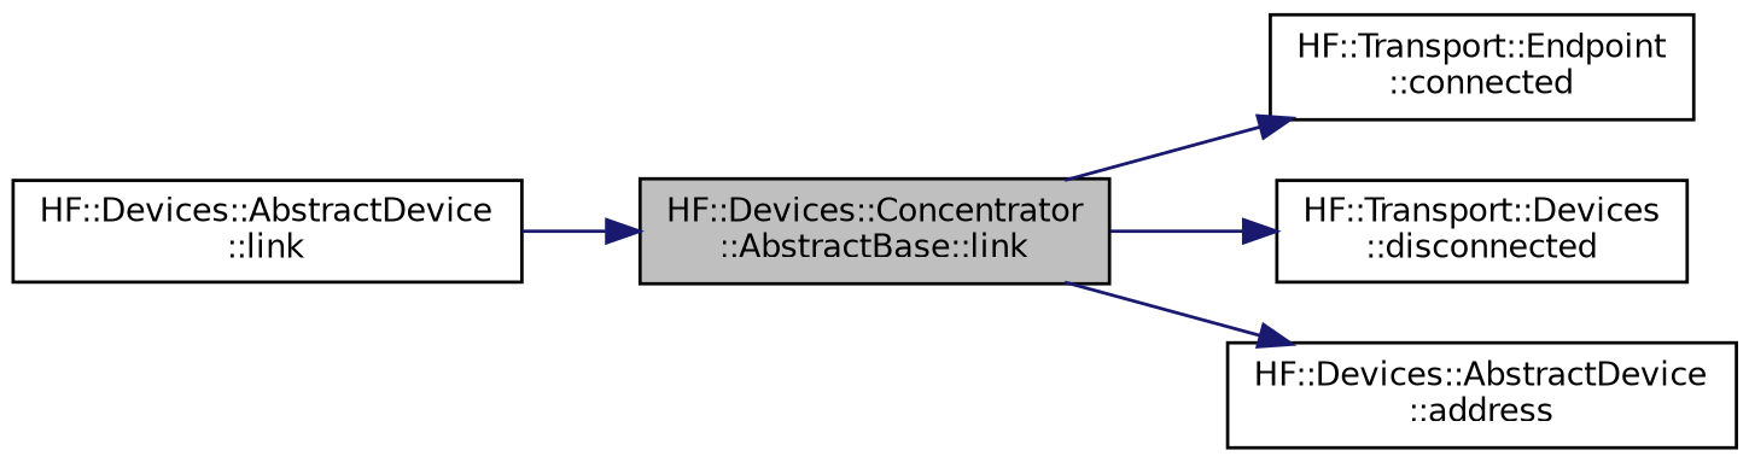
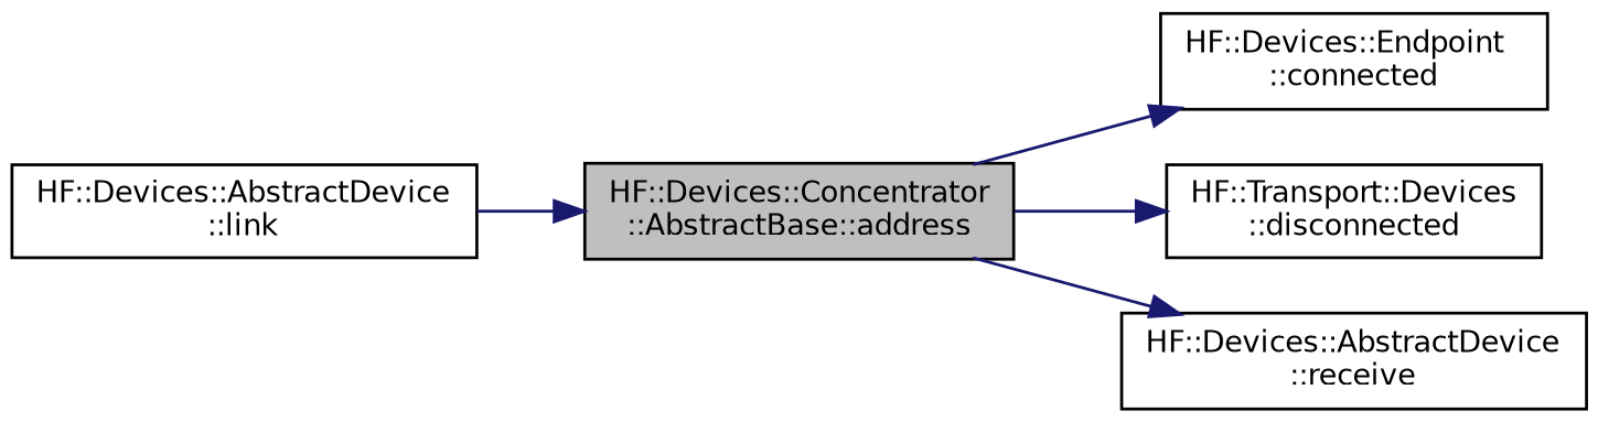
  digraph {
    rankdir=LR
    node [color=black fillcolor=white fontname=Helvetica fontsize=10 shape=record style=filled]
    edge [color=midnightblue fontname=Helvetica fontsize=10 labelfontname=Helvetica labelfontsize=10 style=solid]
-   n1 [fillcolor=grey75 fontcolor=black height=0.2 label="HF::Devices::Concentrator\l::AbstractBase::link" width=0.4]
-   n2 [height=0.2 label="HF::Transport::Endpoint\l::connected" width=0.4]
+   n1 [fillcolor=grey75 fontcolor=black height=0.2 label="HF::Devices::Concentrator\l::AbstractBase::address" width=0.4]
+   n2 [height=0.2 label="HF::Devices::Endpoint\l::connected" width=0.4]
    n3 [height=0.2 label="HF::Transport::Devices\l::disconnected" width=0.4]
-   n4 [height=0.2 label="HF::Devices::AbstractDevice\l::address" width=0.4]
+   n4 [height=0.2 label="HF::Devices::AbstractDevice\l::receive" width=0.4]
    n5 [height=0.2 label="HF::Devices::AbstractDevice\l::link" width=0.4]
    n1 -> n2
    n1 -> n3
    n1 -> n4
    n5 -> n1
  }
